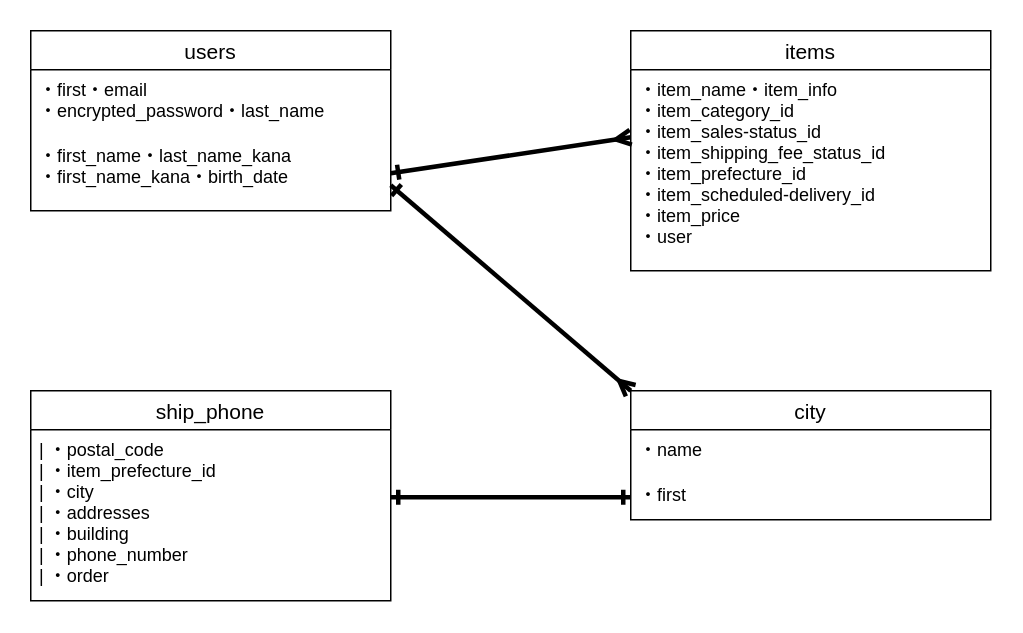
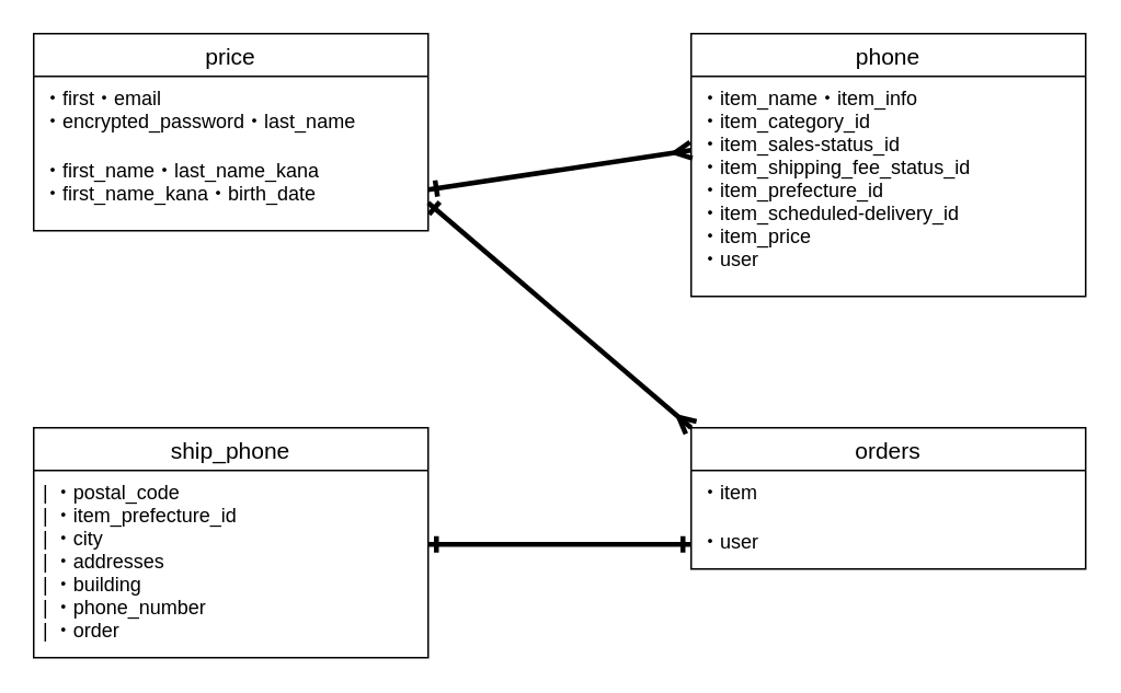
  <mxCell id="0" />
  <mxCell id="1" parent="0" />
- <mxCell id="2" value="users" style="swimlane;fontStyle=0;childLayout=stackLayout;horizontal=1;startSize=26;horizontalStack=0;resizeParent=1;resizeParentMax=0;resizeLast=0;collapsible=1;marginBottom=0;align=center;fontSize=14;" parent="1" vertex="1"><mxGeometry x="20" y="20" width="240" height="120" as="geometry" /></mxCell>
+ <mxCell id="2" value="price" style="swimlane;fontStyle=0;childLayout=stackLayout;horizontal=1;startSize=26;horizontalStack=0;resizeParent=1;resizeParentMax=0;resizeLast=0;collapsible=1;marginBottom=0;align=center;fontSize=14;" parent="1" vertex="1"><mxGeometry x="20" y="20" width="240" height="120" as="geometry" /></mxCell>
  <mxCell id="3" value="・first・email&#10;・encrypted_password・last_name" style="text;strokeColor=none;fillColor=none;spacingLeft=4;spacingRight=4;overflow=hidden;rotatable=0;points=[[0,0.5],[1,0.5]];portConstraint=eastwest;fontSize=12;" parent="2" vertex="1"><mxGeometry y="26" width="240" height="44" as="geometry" /></mxCell>
  <mxCell id="4" value="・first_name・last_name_kana&#10;・first_name_kana・birth_date" style="text;strokeColor=none;fillColor=none;spacingLeft=4;spacingRight=4;overflow=hidden;rotatable=0;points=[[0,0.5],[1,0.5]];portConstraint=eastwest;fontSize=12;" parent="2" vertex="1"><mxGeometry y="70" width="240" height="50" as="geometry" /></mxCell>
- <mxCell id="5" value="items" style="swimlane;fontStyle=0;childLayout=stackLayout;horizontal=1;startSize=26;horizontalStack=0;resizeParent=1;resizeParentMax=0;resizeLast=0;collapsible=1;marginBottom=0;align=center;fontSize=14;" parent="1" vertex="1"><mxGeometry x="420" y="20" width="240" height="160" as="geometry" /></mxCell>
+ <mxCell id="5" value="phone" style="swimlane;fontStyle=0;childLayout=stackLayout;horizontal=1;startSize=26;horizontalStack=0;resizeParent=1;resizeParentMax=0;resizeLast=0;collapsible=1;marginBottom=0;align=center;fontSize=14;" parent="1" vertex="1"><mxGeometry x="420" y="20" width="240" height="160" as="geometry" /></mxCell>
  <mxCell id="6" value="・item_name・item_info&#10;・item_category_id&#10;・item_sales-status_id&#10;・item_shipping_fee_status_id&#10;・item_prefecture_id&#10;・item_scheduled-delivery_id&#10;・item_price&#10;・user" style="text;strokeColor=none;fillColor=none;spacingLeft=4;spacingRight=4;overflow=hidden;rotatable=0;points=[[0,0.5],[1,0.5]];portConstraint=eastwest;fontSize=12;" parent="5" vertex="1"><mxGeometry y="26" width="240" height="134" as="geometry" /></mxCell>
  <mxCell id="7" value="ship_phone" style="swimlane;fontStyle=0;childLayout=stackLayout;horizontal=1;startSize=26;horizontalStack=0;resizeParent=1;resizeParentMax=0;resizeLast=0;collapsible=1;marginBottom=0;align=center;fontSize=14;" parent="1" vertex="1"><mxGeometry x="20" y="260" width="240" height="140" as="geometry" /></mxCell>
  <mxCell id="8" value="| ・postal_code&#10;| ・item_prefecture_id&#10;| ・city&#10;| ・addresses&#10;| ・building&#10;| ・phone_number&#10;| ・order" style="text;strokeColor=none;fillColor=none;spacingLeft=4;spacingRight=4;overflow=hidden;rotatable=0;points=[[0,0.5],[1,0.5]];portConstraint=eastwest;fontSize=12;" parent="7" vertex="1"><mxGeometry y="26" width="240" height="114" as="geometry" /></mxCell>
- <mxCell id="9" value="city" style="swimlane;fontStyle=0;childLayout=stackLayout;horizontal=1;startSize=26;horizontalStack=0;resizeParent=1;resizeParentMax=0;resizeLast=0;collapsible=1;marginBottom=0;align=center;fontSize=14;" parent="1" vertex="1"><mxGeometry x="420" y="260" width="240" height="86" as="geometry" /></mxCell>
- <mxCell id="10" value="・name" style="text;strokeColor=none;fillColor=none;spacingLeft=4;spacingRight=4;overflow=hidden;rotatable=0;points=[[0,0.5],[1,0.5]];portConstraint=eastwest;fontSize=12;" parent="9" vertex="1"><mxGeometry y="26" width="240" height="30" as="geometry" /></mxCell>
- <mxCell id="11" value="・first" style="text;strokeColor=none;fillColor=none;spacingLeft=4;spacingRight=4;overflow=hidden;rotatable=0;points=[[0,0.5],[1,0.5]];portConstraint=eastwest;fontSize=12;" parent="9" vertex="1"><mxGeometry y="56" width="240" height="30" as="geometry" /></mxCell>
+ <mxCell id="9" value="orders" style="swimlane;fontStyle=0;childLayout=stackLayout;horizontal=1;startSize=26;horizontalStack=0;resizeParent=1;resizeParentMax=0;resizeLast=0;collapsible=1;marginBottom=0;align=center;fontSize=14;" parent="1" vertex="1"><mxGeometry x="420" y="260" width="240" height="86" as="geometry" /></mxCell>
+ <mxCell id="10" value="・item" style="text;strokeColor=none;fillColor=none;spacingLeft=4;spacingRight=4;overflow=hidden;rotatable=0;points=[[0,0.5],[1,0.5]];portConstraint=eastwest;fontSize=12;" parent="9" vertex="1"><mxGeometry y="26" width="240" height="30" as="geometry" /></mxCell>
+ <mxCell id="11" value="・user" style="text;strokeColor=none;fillColor=none;spacingLeft=4;spacingRight=4;overflow=hidden;rotatable=0;points=[[0,0.5],[1,0.5]];portConstraint=eastwest;fontSize=12;" parent="9" vertex="1"><mxGeometry y="56" width="240" height="30" as="geometry" /></mxCell>
  <mxCell id="12" style="edgeStyle=none;html=1;exitX=1;exitY=0.5;exitDx=0;exitDy=0;entryX=0;entryY=0.5;entryDx=0;entryDy=0;startArrow=ERone;startFill=0;endArrow=ERmany;endFill=0;strokeWidth=3;" parent="1" source="4" edge="1"><mxGeometry relative="1" as="geometry"><mxPoint x="420" y="91" as="targetPoint" /></mxGeometry></mxCell>
  <mxCell id="13" style="edgeStyle=none;html=1;exitX=1;exitY=0.5;exitDx=0;exitDy=0;startArrow=ERone;startFill=0;endArrow=ERone;endFill=0;strokeWidth=3;" parent="1" target="11" edge="1"><mxGeometry relative="1" as="geometry"><mxPoint x="260" y="331" as="sourcePoint" /></mxGeometry></mxCell>
  <mxCell id="14" style="edgeStyle=none;html=1;exitX=1;exitY=0.5;exitDx=0;exitDy=0;entryX=0;entryY=0;entryDx=0;entryDy=0;startArrow=ERone;startFill=0;endArrow=ERmany;endFill=0;strokeWidth=3;" parent="1" target="9" edge="1"><mxGeometry relative="1" as="geometry"><mxPoint x="260" y="123" as="sourcePoint" /></mxGeometry></mxCell>
